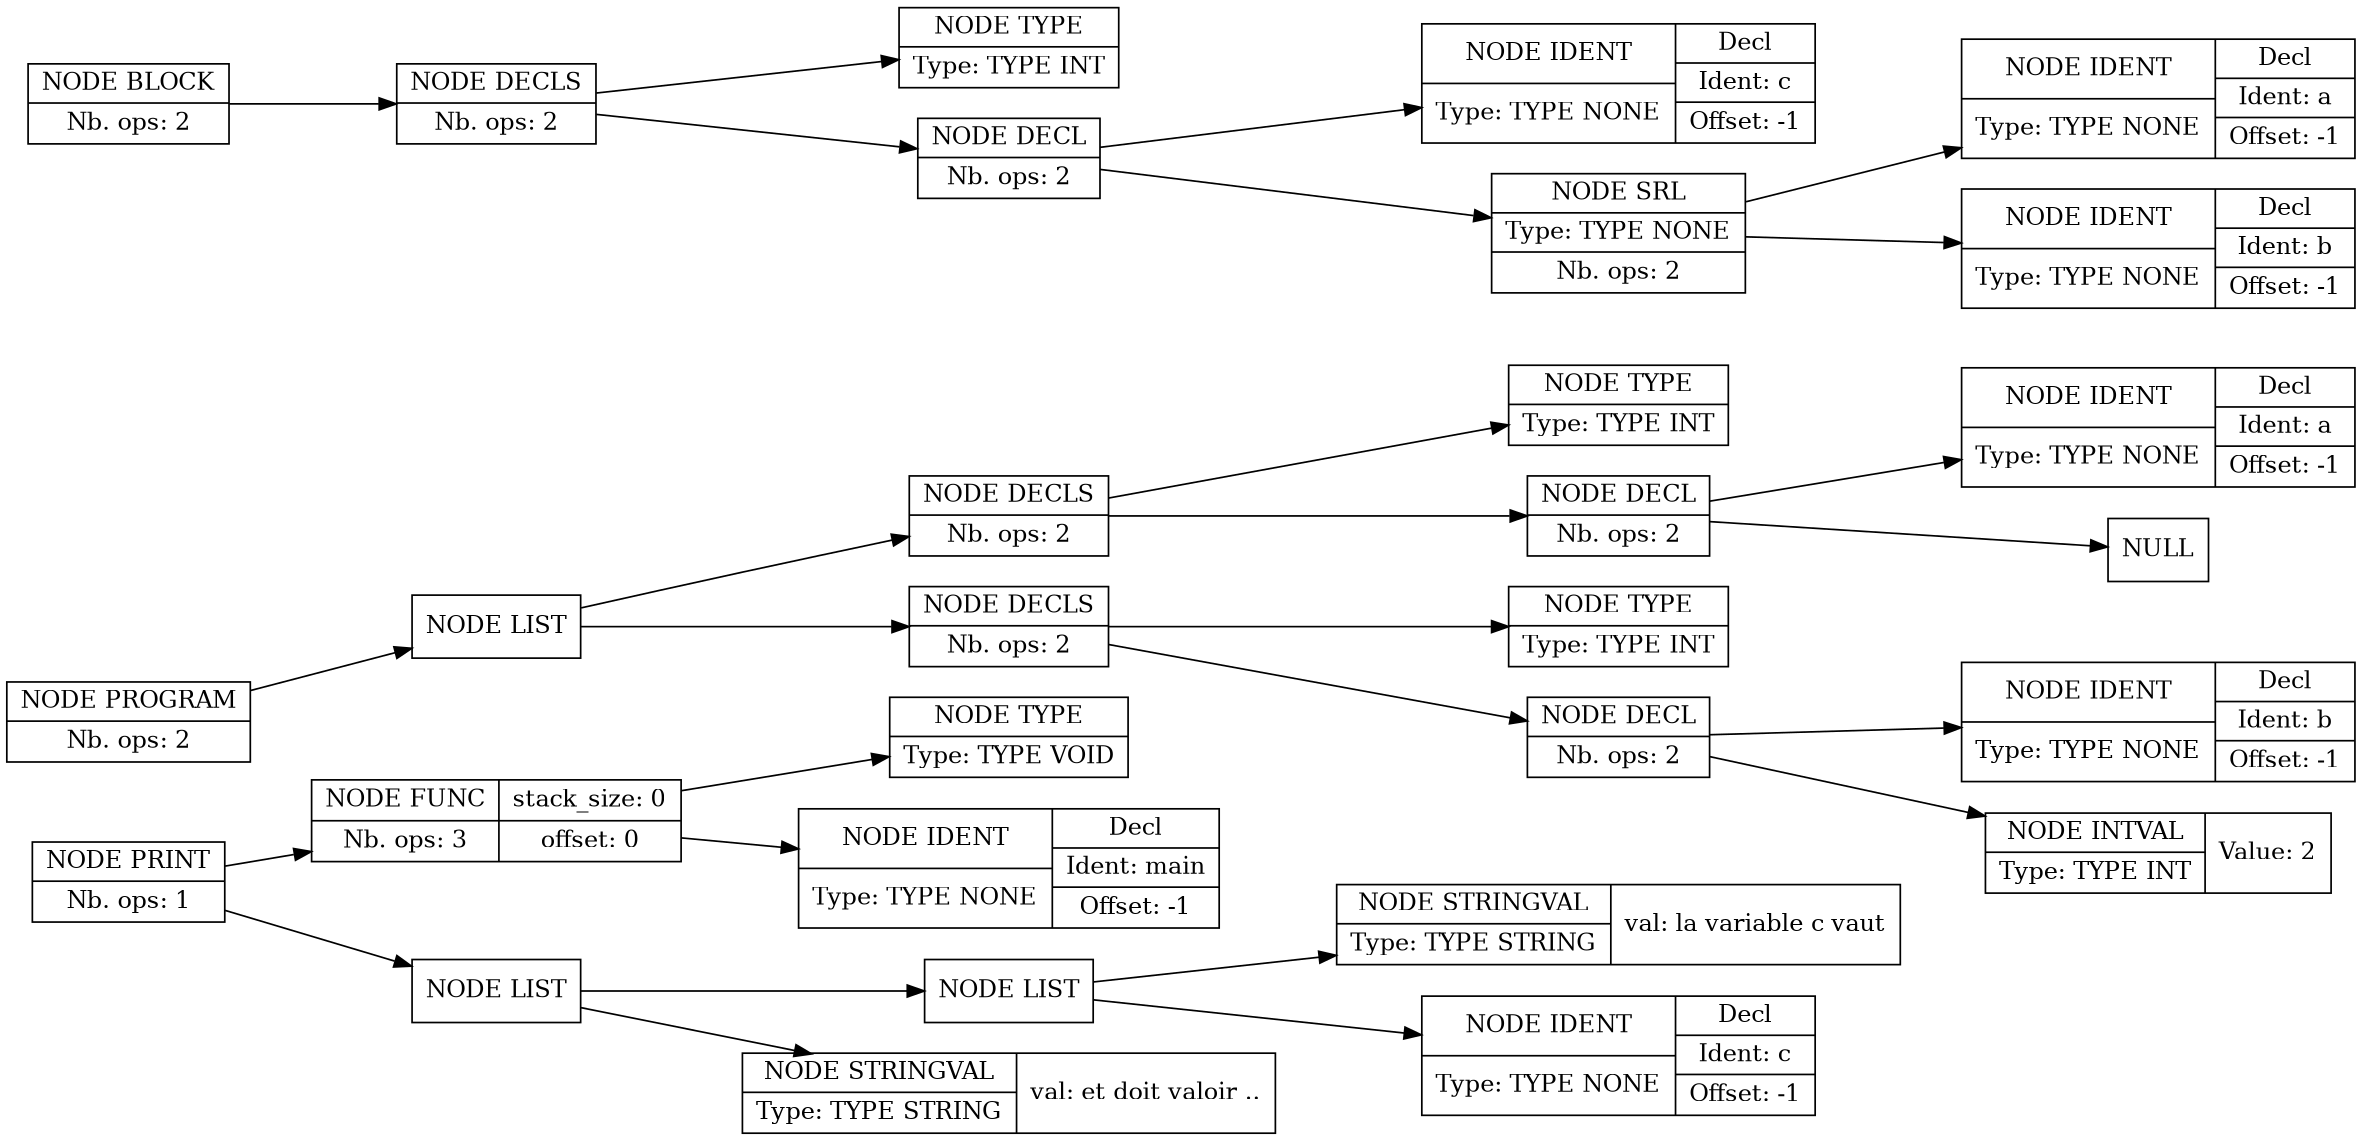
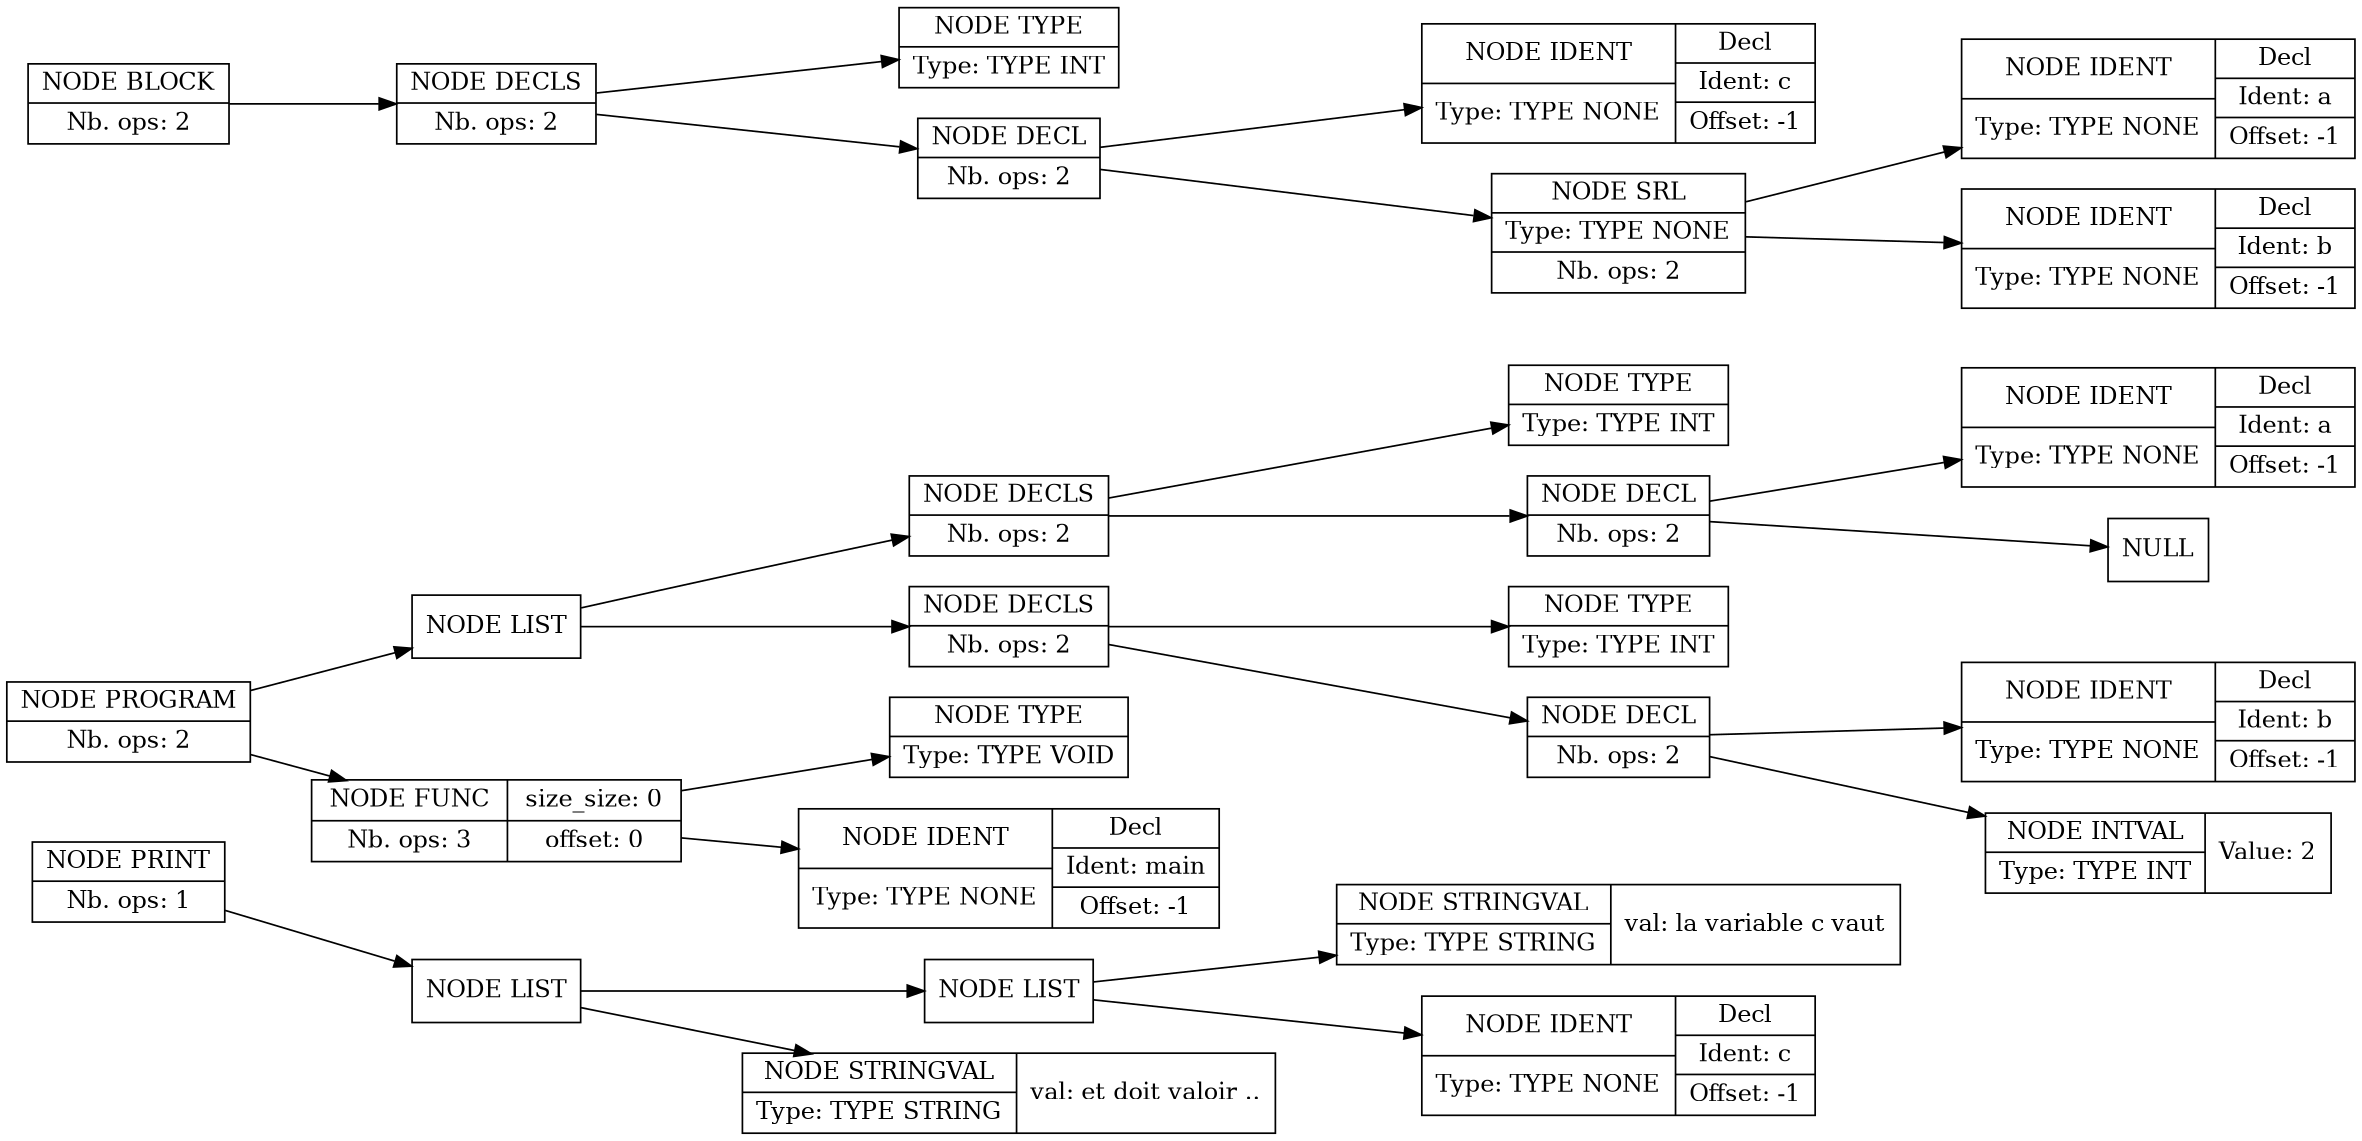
  digraph {
    rankdir=LR
    node [shape=record]
    edge [tailclip=true]
    n1 [label="{{NODE PROGRAM|Nb. ops: 2}}"]
    n2 [label="{{NODE LIST}}"]
-   n3 [label="{{NODE FUNC|Nb. ops: 3}|{stack_size: 0|offset: 0}}"]
+   n3 [label="{{NODE FUNC|Nb. ops: 3}|{size_size: 0|offset: 0}}"]
    n4 [label="{{NODE DECLS|Nb. ops: 2}}"]
    n5 [label="{{NODE DECLS|Nb. ops: 2}}"]
    n6 [label="{{NODE TYPE|Type: TYPE VOID}}"]
    n7 [label="{{NODE IDENT|Type: TYPE NONE}|{<decl>Decl      |Ident: main|Offset: -1}}"]
    n8 [label="{{NODE TYPE|Type: TYPE INT}}"]
    n9 [label="{{NODE DECL|Nb. ops: 2}}"]
    n10 [label="{{NODE TYPE|Type: TYPE INT}}"]
    n11 [label="{{NODE DECL|Nb. ops: 2}}"]
    n12 [label="{{NODE IDENT|Type: TYPE NONE}|{<decl>Decl      |Ident: a|Offset: -1}}"]
    n13 [label="{{NULL}}"]
    n14 [label="{{NODE IDENT|Type: TYPE NONE}|{<decl>Decl      |Ident: b|Offset: -1}}"]
    n15 [label="{{NODE INTVAL|Type: TYPE INT}|{Value: 2}}"]
    n16 [label="{{NODE BLOCK|Nb. ops: 2}}"]
    n17 [label="{{NODE DECLS|Nb. ops: 2}}"]
    n18 [label="{{NODE TYPE|Type: TYPE INT}}"]
    n19 [label="{{NODE DECL|Nb. ops: 2}}"]
    n20 [label="{{NODE PRINT|Nb. ops: 1}}"]
    n21 [label="{{NODE LIST}}"]
    n22 [label="{{NODE IDENT|Type: TYPE NONE}|{<decl>Decl      |Ident: c|Offset: -1}}"]
    n23 [label="{{NODE SRL|Type: TYPE NONE|Nb. ops: 2}}"]
    n24 [label="{{NODE IDENT|Type: TYPE NONE}|{<decl>Decl      |Ident: a|Offset: -1}}"]
    n25 [label="{{NODE IDENT|Type: TYPE NONE}|{<decl>Decl      |Ident: b|Offset: -1}}"]
    n26 [label="{{NODE LIST}}"]
    n27 [label="{{NODE STRINGVAL|Type: TYPE STRING}|{val: et doit valoir ..}}"]
    n28 [label="{{NODE STRINGVAL|Type: TYPE STRING}|{val: la variable c vaut}}"]
    n29 [label="{{NODE IDENT|Type: TYPE NONE}|{<decl>Decl      |Ident: c|Offset: -1}}"]
    n1 -> n2
-   n20 -> n3
+   n1 -> n3
    n2 -> n4
    n2 -> n5
    n3 -> n6
    n3 -> n7
    n4 -> n8
    n4 -> n9
    n5 -> n10
    n5 -> n11
    n9 -> n12
    n9 -> n13
    n11 -> n14
    n11 -> n15
    n16 -> n17
    n17 -> n18
    n17 -> n19
    n19 -> n22
    n19 -> n23
    n20 -> n21
    n21 -> n26
    n21 -> n27
    n23 -> n24
    n23 -> n25
    n26 -> n28
    n26 -> n29
  }
